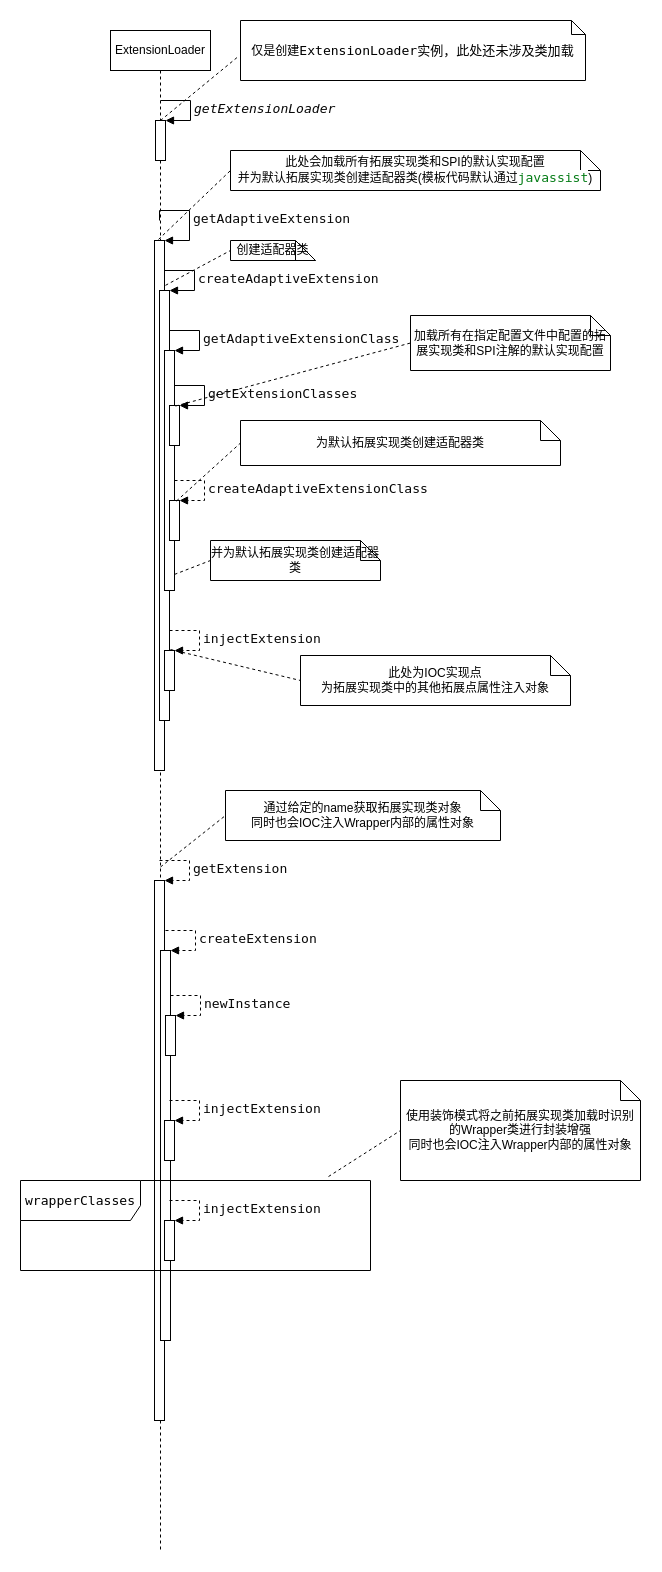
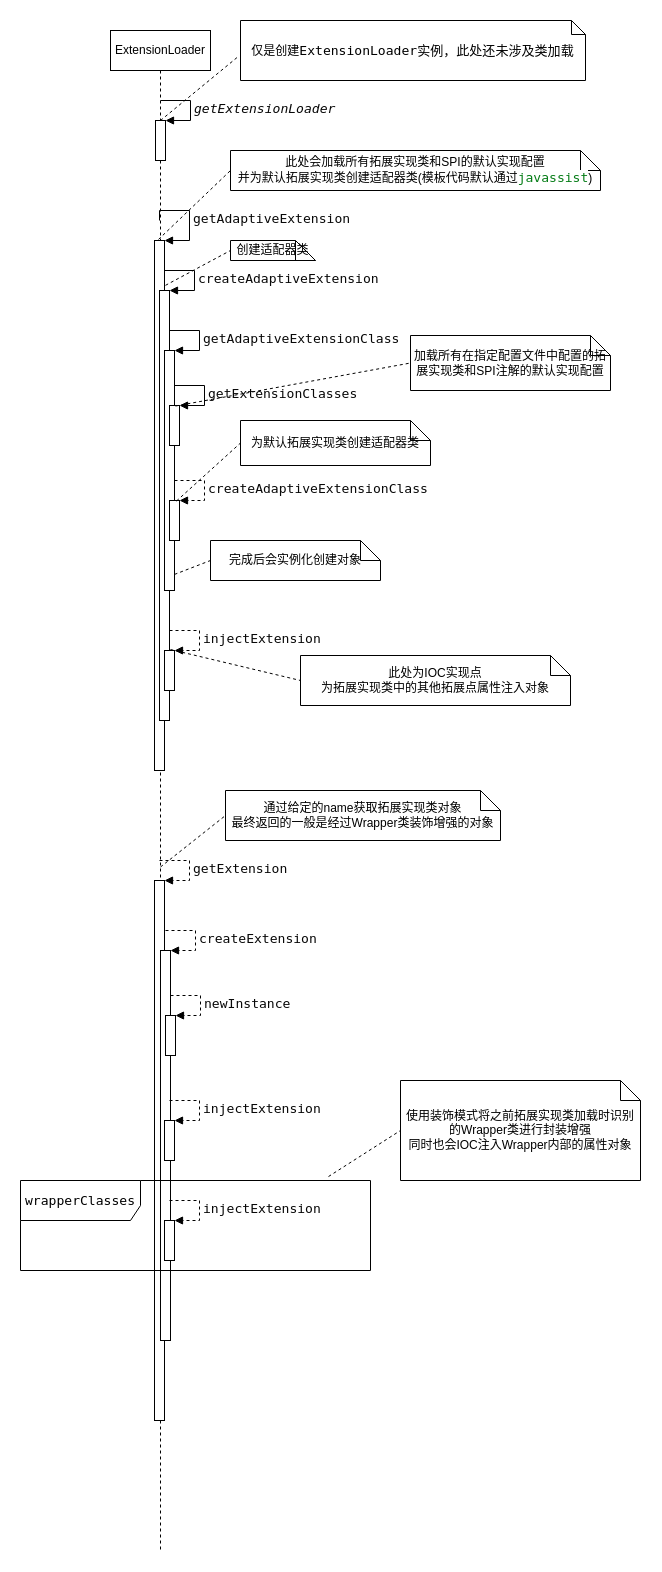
  <mxCell id="0" />
  <mxCell id="1" parent="0" />
  <mxCell id="2" value="ExtensionLoader" style="shape=umlLifeline;perimeter=lifelinePerimeter;whiteSpace=wrap;html=1;container=1;collapsible=0;recursiveResize=0;outlineConnect=0;" vertex="1" parent="1"><mxGeometry x="110" y="30" width="100" height="1520" as="geometry" /></mxCell>
  <mxCell id="3" value="" style="html=1;points=[];perimeter=orthogonalPerimeter;" vertex="1" parent="2"><mxGeometry x="45" y="90" width="10" height="40" as="geometry" /></mxCell>
  <mxCell id="4" value="&lt;pre style=&quot;color: rgb(8, 8, 8); font-family: &amp;quot;JetBrains Mono&amp;quot;, monospace; font-size: 9.8pt;&quot;&gt;&lt;span style=&quot;font-style:italic;&quot;&gt;getExtensionLoader&lt;/span&gt;&lt;/pre&gt;" style="edgeStyle=orthogonalEdgeStyle;html=1;align=left;spacingLeft=2;endArrow=block;rounded=0;entryX=1;entryY=0;" edge="1" parent="2" target="3"><mxGeometry relative="1" as="geometry"><mxPoint x="50" y="70" as="sourcePoint" /><Array as="points"><mxPoint x="80" y="70" /></Array></mxGeometry></mxCell>
  <mxCell id="5" value="" style="html=1;points=[];perimeter=orthogonalPerimeter;" vertex="1" parent="2"><mxGeometry x="44" y="210" width="10" height="530" as="geometry" /></mxCell>
  <mxCell id="6" value="&lt;pre style=&quot;color: rgb(8, 8, 8); font-family: &amp;quot;JetBrains Mono&amp;quot;, monospace; font-size: 9.8pt;&quot;&gt;getAdaptiveExtension&lt;/pre&gt;" style="edgeStyle=orthogonalEdgeStyle;html=1;align=left;spacingLeft=2;endArrow=block;rounded=0;entryX=1;entryY=0;" edge="1" parent="2" target="5"><mxGeometry relative="1" as="geometry"><mxPoint x="49" y="190" as="sourcePoint" /><Array as="points"><mxPoint x="49" y="180" /><mxPoint x="79" y="180" /><mxPoint x="79" y="210" /></Array></mxGeometry></mxCell>
  <mxCell id="7" value="" style="html=1;points=[];perimeter=orthogonalPerimeter;" vertex="1" parent="2"><mxGeometry x="49" y="260" width="10" height="430" as="geometry" /></mxCell>
  <mxCell id="8" value="&lt;pre style=&quot;color: rgb(8, 8, 8); font-family: &amp;quot;JetBrains Mono&amp;quot;, monospace; font-size: 9.8pt;&quot;&gt;createAdaptiveExtension&lt;/pre&gt;" style="edgeStyle=orthogonalEdgeStyle;html=1;align=left;spacingLeft=2;endArrow=block;rounded=0;entryX=1;entryY=0;" edge="1" parent="2" target="7"><mxGeometry relative="1" as="geometry"><mxPoint x="54" y="240" as="sourcePoint" /><Array as="points"><mxPoint x="84" y="240" /></Array></mxGeometry></mxCell>
  <mxCell id="9" value="" style="html=1;points=[];perimeter=orthogonalPerimeter;" vertex="1" parent="2"><mxGeometry x="54" y="320" width="10" height="240" as="geometry" /></mxCell>
  <mxCell id="10" value="&lt;pre style=&quot;color: rgb(8, 8, 8); font-family: &amp;quot;JetBrains Mono&amp;quot;, monospace; font-size: 9.8pt;&quot;&gt;getAdaptiveExtensionClass&lt;/pre&gt;" style="edgeStyle=orthogonalEdgeStyle;html=1;align=left;spacingLeft=2;endArrow=block;rounded=0;entryX=1;entryY=0;" edge="1" parent="2" target="9"><mxGeometry relative="1" as="geometry"><mxPoint x="59" y="300" as="sourcePoint" /><Array as="points"><mxPoint x="89" y="300" /></Array></mxGeometry></mxCell>
  <mxCell id="11" value="" style="html=1;points=[];perimeter=orthogonalPerimeter;" vertex="1" parent="2"><mxGeometry x="59" y="375" width="10" height="40" as="geometry" /></mxCell>
  <mxCell id="12" value="&lt;pre style=&quot;color: rgb(8, 8, 8); font-family: &amp;quot;JetBrains Mono&amp;quot;, monospace; font-size: 9.8pt;&quot;&gt;getExtensionClasses&lt;/pre&gt;" style="edgeStyle=orthogonalEdgeStyle;html=1;align=left;spacingLeft=2;endArrow=block;rounded=0;entryX=1;entryY=0;" edge="1" parent="2" target="11"><mxGeometry relative="1" as="geometry"><mxPoint x="64" y="355" as="sourcePoint" /><Array as="points"><mxPoint x="94" y="355" /></Array></mxGeometry></mxCell>
  <mxCell id="13" value="" style="html=1;points=[];perimeter=orthogonalPerimeter;" vertex="1" parent="2"><mxGeometry x="59" y="470" width="10" height="40" as="geometry" /></mxCell>
  <mxCell id="14" value="&lt;pre style=&quot;color: rgb(8, 8, 8); font-family: &amp;quot;JetBrains Mono&amp;quot;, monospace; font-size: 9.8pt;&quot;&gt;createAdaptiveExtensionClass&lt;/pre&gt;" style="edgeStyle=orthogonalEdgeStyle;html=1;align=left;spacingLeft=2;endArrow=block;rounded=0;entryX=1;entryY=0;dashed=1;strokeWidth=1;" edge="1" parent="2" target="13"><mxGeometry relative="1" as="geometry"><mxPoint x="64" y="450" as="sourcePoint" /><Array as="points"><mxPoint x="94" y="450" /></Array></mxGeometry></mxCell>
  <mxCell id="15" value="" style="html=1;points=[];perimeter=orthogonalPerimeter;" vertex="1" parent="2"><mxGeometry x="54" y="620" width="10" height="40" as="geometry" /></mxCell>
  <mxCell id="16" value="&lt;pre style=&quot;color: rgb(8, 8, 8); font-family: &amp;quot;JetBrains Mono&amp;quot;, monospace; font-size: 9.8pt;&quot;&gt;injectExtension&lt;/pre&gt;" style="edgeStyle=orthogonalEdgeStyle;html=1;align=left;spacingLeft=2;endArrow=block;rounded=0;entryX=1;entryY=0;dashed=1;strokeWidth=1;" edge="1" parent="2" target="15"><mxGeometry relative="1" as="geometry"><mxPoint x="59" y="600" as="sourcePoint" /><Array as="points"><mxPoint x="89" y="600" /></Array></mxGeometry></mxCell>
  <mxCell id="17" value="" style="html=1;points=[];perimeter=orthogonalPerimeter;" vertex="1" parent="2"><mxGeometry x="44" y="850" width="10" height="540" as="geometry" /></mxCell>
  <mxCell id="18" value="&lt;pre style=&quot;color: rgb(8, 8, 8); font-family: &amp;quot;JetBrains Mono&amp;quot;, monospace; font-size: 9.8pt;&quot;&gt;&lt;pre style=&quot;font-family: &amp;quot;JetBrains Mono&amp;quot;, monospace; font-size: 9.8pt;&quot;&gt;getExtension&lt;/pre&gt;&lt;/pre&gt;" style="edgeStyle=orthogonalEdgeStyle;html=1;align=left;spacingLeft=2;endArrow=block;rounded=0;entryX=1;entryY=0;dashed=1;strokeWidth=1;" edge="1" parent="2" target="17"><mxGeometry relative="1" as="geometry"><mxPoint x="49" y="830" as="sourcePoint" /><Array as="points"><mxPoint x="79" y="830" /></Array></mxGeometry></mxCell>
  <mxCell id="19" value="" style="html=1;points=[];perimeter=orthogonalPerimeter;" vertex="1" parent="2"><mxGeometry x="50" y="920" width="10" height="390" as="geometry" /></mxCell>
  <mxCell id="20" value="&lt;pre style=&quot;color: rgb(8, 8, 8); font-family: &amp;quot;JetBrains Mono&amp;quot;, monospace; font-size: 9.8pt;&quot;&gt;createExtension&lt;/pre&gt;" style="edgeStyle=orthogonalEdgeStyle;html=1;align=left;spacingLeft=2;endArrow=block;rounded=0;entryX=1;entryY=0;dashed=1;strokeWidth=1;" edge="1" parent="2" target="19"><mxGeometry relative="1" as="geometry"><mxPoint x="55" y="900" as="sourcePoint" /><Array as="points"><mxPoint x="85" y="900" /></Array></mxGeometry></mxCell>
  <mxCell id="21" value="" style="html=1;points=[];perimeter=orthogonalPerimeter;" vertex="1" parent="2"><mxGeometry x="55" y="985" width="10" height="40" as="geometry" /></mxCell>
  <mxCell id="22" value="&lt;pre style=&quot;color: rgb(8, 8, 8); font-family: &amp;quot;JetBrains Mono&amp;quot;, monospace; font-size: 9.8pt;&quot;&gt;newInstance&lt;/pre&gt;" style="edgeStyle=orthogonalEdgeStyle;html=1;align=left;spacingLeft=2;endArrow=block;rounded=0;entryX=1;entryY=0;dashed=1;strokeWidth=1;" edge="1" parent="2" target="21"><mxGeometry relative="1" as="geometry"><mxPoint x="60" y="965" as="sourcePoint" /><Array as="points"><mxPoint x="90" y="965" /></Array></mxGeometry></mxCell>
  <mxCell id="23" value="" style="html=1;points=[];perimeter=orthogonalPerimeter;" vertex="1" parent="2"><mxGeometry x="54" y="1090" width="10" height="40" as="geometry" /></mxCell>
  <mxCell id="24" value="&lt;pre style=&quot;color: rgb(8, 8, 8); font-family: &amp;quot;JetBrains Mono&amp;quot;, monospace; font-size: 9.8pt;&quot;&gt;injectExtension&lt;/pre&gt;" style="edgeStyle=orthogonalEdgeStyle;html=1;align=left;spacingLeft=2;endArrow=block;rounded=0;entryX=1;entryY=0;dashed=1;strokeWidth=1;" edge="1" parent="2" target="23"><mxGeometry relative="1" as="geometry"><mxPoint x="59" y="1070" as="sourcePoint" /><Array as="points"><mxPoint x="89" y="1070" /></Array></mxGeometry></mxCell>
  <mxCell id="25" value="仅是创建&lt;span style=&quot;background-color: rgb(255, 255, 255); font-family: &amp;quot;JetBrains Mono&amp;quot;, monospace; font-size: 9.8pt;&quot;&gt;ExtensionLoader实例，此处还未涉及类加载&lt;/span&gt;" style="shape=note;size=14;whiteSpace=wrap;html=1;" vertex="1" parent="1"><mxGeometry x="240" y="20" width="345" height="60" as="geometry" /></mxCell>
  <mxCell id="26" value="" style="endArrow=none;dashed=1;html=1;strokeWidth=1;rounded=0;entryX=-0.01;entryY=0.617;entryDx=0;entryDy=0;entryPerimeter=0;exitX=0.5;exitY=0;exitDx=0;exitDy=0;exitPerimeter=0;" edge="1" parent="1" source="3" target="25"><mxGeometry width="50" height="50" relative="1" as="geometry"><mxPoint x="190" y="100" as="sourcePoint" /><mxPoint x="370" y="240" as="targetPoint" /></mxGeometry></mxCell>
  <mxCell id="27" value="此处会加载所有拓展实现类和SPI的默认实现配置&lt;br&gt;并为默认拓展实现类创建适配器类(模板代码默认通过&lt;span style=&quot;color: rgb(6, 125, 23); background-color: rgb(255, 255, 255); font-family: &amp;quot;JetBrains Mono&amp;quot;, monospace; font-size: 9.8pt;&quot;&gt;javassist&lt;/span&gt;&lt;span style=&quot;background-color: initial;&quot;&gt;)&lt;/span&gt;" style="shape=note;size=20;whiteSpace=wrap;html=1;" vertex="1" parent="1"><mxGeometry x="230" y="150" width="370" height="40" as="geometry" /></mxCell>
  <mxCell id="28" value="" style="endArrow=none;dashed=1;html=1;strokeWidth=1;rounded=0;entryX=0;entryY=0.5;entryDx=0;entryDy=0;entryPerimeter=0;exitX=0.4;exitY=-0.002;exitDx=0;exitDy=0;exitPerimeter=0;" edge="1" parent="1" source="5" target="27"><mxGeometry width="50" height="50" relative="1" as="geometry"><mxPoint x="190" y="210" as="sourcePoint" /><mxPoint x="390" y="290" as="targetPoint" /></mxGeometry></mxCell>
  <mxCell id="29" value="创建适配器类" style="shape=note;size=20;whiteSpace=wrap;html=1;" vertex="1" parent="1"><mxGeometry x="230" y="240" width="85" height="20" as="geometry" /></mxCell>
  <mxCell id="30" value="" style="endArrow=none;dashed=1;html=1;strokeWidth=1;rounded=0;exitX=0.6;exitY=-0.012;exitDx=0;exitDy=0;exitPerimeter=0;entryX=0;entryY=0.5;entryDx=0;entryDy=0;entryPerimeter=0;" edge="1" parent="1" source="7" target="29"><mxGeometry width="50" height="50" relative="1" as="geometry"><mxPoint x="270" y="390" as="sourcePoint" /><mxPoint x="320" y="340" as="targetPoint" /></mxGeometry></mxCell>
- <mxCell id="31" value="加载所有在指定配置文件中配置的拓展实现类和SPI注解的默认实现配置" style="shape=note;size=20;whiteSpace=wrap;html=1;" vertex="1" parent="1"><mxGeometry x="410" y="315" width="200" height="55" as="geometry" /></mxCell>
+ <mxCell id="31" value="加载所有在指定配置文件中配置的拓展实现类和SPI注解的默认实现配置" style="shape=note;size=20;whiteSpace=wrap;html=1;" vertex="1" parent="1"><mxGeometry x="410" y="335" width="200" height="55" as="geometry" /></mxCell>
  <mxCell id="32" value="" style="endArrow=none;dashed=1;html=1;rounded=0;strokeWidth=1;exitX=0.6;exitY=0.013;exitDx=0;exitDy=0;exitPerimeter=0;entryX=0;entryY=0.5;entryDx=0;entryDy=0;entryPerimeter=0;" edge="1" parent="1" source="11" target="31"><mxGeometry width="50" height="50" relative="1" as="geometry"><mxPoint x="220" y="480" as="sourcePoint" /><mxPoint x="270" y="430" as="targetPoint" /></mxGeometry></mxCell>
- <mxCell id="33" value="为默认拓展实现类创建适配器类" style="shape=note;size=20;whiteSpace=wrap;html=1;" vertex="1" parent="1"><mxGeometry x="240" y="420" width="320" height="45" as="geometry" /></mxCell>
+ <mxCell id="33" value="为默认拓展实现类创建适配器类" style="shape=note;size=20;whiteSpace=wrap;html=1;" vertex="1" parent="1"><mxGeometry x="240" y="420" width="190" height="45" as="geometry" /></mxCell>
  <mxCell id="34" value="" style="endArrow=none;dashed=1;html=1;rounded=0;strokeWidth=1;exitX=0.7;exitY=0.013;exitDx=0;exitDy=0;exitPerimeter=0;entryX=0;entryY=0.5;entryDx=0;entryDy=0;entryPerimeter=0;" edge="1" parent="1" source="13" target="33"><mxGeometry width="50" height="50" relative="1" as="geometry"><mxPoint x="290" y="570" as="sourcePoint" /><mxPoint x="340" y="520" as="targetPoint" /></mxGeometry></mxCell>
  <mxCell id="35" value="此处为IOC实现点&lt;br&gt;为拓展实现类中的其他拓展点属性注入对象" style="shape=note;size=20;whiteSpace=wrap;html=1;" vertex="1" parent="1"><mxGeometry x="300" y="655" width="270" height="50" as="geometry" /></mxCell>
  <mxCell id="36" value="" style="endArrow=none;dashed=1;html=1;rounded=0;strokeWidth=1;exitX=0.6;exitY=-0.025;exitDx=0;exitDy=0;exitPerimeter=0;entryX=0;entryY=0.5;entryDx=0;entryDy=0;entryPerimeter=0;" edge="1" parent="1" source="15" target="35"><mxGeometry width="50" height="50" relative="1" as="geometry"><mxPoint x="240" y="740" as="sourcePoint" /><mxPoint x="290" y="690" as="targetPoint" /></mxGeometry></mxCell>
- <mxCell id="37" value="并为默认拓展实现类创建适配器类" style="shape=note;size=20;whiteSpace=wrap;html=1;" vertex="1" parent="1"><mxGeometry x="210" y="540" width="170" height="40" as="geometry" /></mxCell>
+ <mxCell id="37" value="完成后会实例化创建对象" style="shape=note;size=20;whiteSpace=wrap;html=1;" vertex="1" parent="1"><mxGeometry x="210" y="540" width="170" height="40" as="geometry" /></mxCell>
  <mxCell id="38" value="" style="endArrow=none;dashed=1;html=1;rounded=0;strokeWidth=1;exitX=1;exitY=0.933;exitDx=0;exitDy=0;exitPerimeter=0;entryX=0;entryY=0.5;entryDx=0;entryDy=0;entryPerimeter=0;" edge="1" parent="1" source="9" target="37"><mxGeometry width="50" height="50" relative="1" as="geometry"><mxPoint x="480" y="550" as="sourcePoint" /><mxPoint x="530" y="500" as="targetPoint" /></mxGeometry></mxCell>
- <mxCell id="39" value="通过给定的name获取拓展实现类对象&lt;br&gt;同时也会IOC注入Wrapper内部的属性对象" style="shape=note;size=20;whiteSpace=wrap;html=1;" vertex="1" parent="1"><mxGeometry x="225" y="790" width="275" height="50" as="geometry" /></mxCell>
+ <mxCell id="39" value="通过给定的name获取拓展实现类对象&lt;br&gt;最终返回的一般是经过Wrapper类装饰增强的对象" style="shape=note;size=20;whiteSpace=wrap;html=1;" vertex="1" parent="1"><mxGeometry x="225" y="790" width="275" height="50" as="geometry" /></mxCell>
  <mxCell id="40" value="" style="endArrow=none;dashed=1;html=1;rounded=0;strokeWidth=1;exitX=0.6;exitY=-0.025;exitDx=0;exitDy=0;exitPerimeter=0;entryX=0;entryY=0.5;entryDx=0;entryDy=0;entryPerimeter=0;" edge="1" parent="1" source="17" target="39"><mxGeometry width="50" height="50" relative="1" as="geometry"><mxPoint x="170" y="840" as="sourcePoint" /><mxPoint x="220" y="810" as="targetPoint" /></mxGeometry></mxCell>
  <mxCell id="41" value="&lt;pre style=&quot;background-color:#ffffff;color:#080808;font-family:'JetBrains Mono',monospace;font-size:9.8pt;&quot;&gt;&lt;span style=&quot;color:#000000;&quot;&gt;wrapperClasses&lt;/span&gt;&lt;/pre&gt;" style="shape=umlFrame;whiteSpace=wrap;html=1;width=120;height=40;" vertex="1" parent="1"><mxGeometry x="20" y="1180" width="350" height="90" as="geometry" /></mxCell>
  <mxCell id="42" value="" style="html=1;points=[];perimeter=orthogonalPerimeter;" vertex="1" parent="1"><mxGeometry x="164" y="1220" width="10" height="40" as="geometry" /></mxCell>
  <mxCell id="43" value="&lt;pre style=&quot;color: rgb(8, 8, 8); font-family: &amp;quot;JetBrains Mono&amp;quot;, monospace; font-size: 9.8pt;&quot;&gt;injectExtension&lt;/pre&gt;" style="edgeStyle=orthogonalEdgeStyle;html=1;align=left;spacingLeft=2;endArrow=block;rounded=0;entryX=1;entryY=0;dashed=1;strokeWidth=1;" edge="1" parent="1" target="42"><mxGeometry relative="1" as="geometry"><mxPoint x="169" y="1200" as="sourcePoint" /><Array as="points"><mxPoint x="199" y="1200" /></Array></mxGeometry></mxCell>
  <mxCell id="44" value="使用装饰模式将之前拓展实现类加载时识别的Wrapper类进行封装增强&lt;br&gt;同时也会IOC注入Wrapper内部的属性对象" style="shape=note;size=20;whiteSpace=wrap;html=1;" vertex="1" parent="1"><mxGeometry x="400" y="1080" width="240" height="100" as="geometry" /></mxCell>
  <mxCell id="45" value="" style="endArrow=none;dashed=1;html=1;rounded=0;strokeWidth=1;exitX=0.88;exitY=-0.044;exitDx=0;exitDy=0;exitPerimeter=0;entryX=0;entryY=0.5;entryDx=0;entryDy=0;entryPerimeter=0;" edge="1" parent="1" source="41" target="44"><mxGeometry width="50" height="50" relative="1" as="geometry"><mxPoint x="410" y="1290" as="sourcePoint" /><mxPoint x="460" y="1240" as="targetPoint" /></mxGeometry></mxCell>
